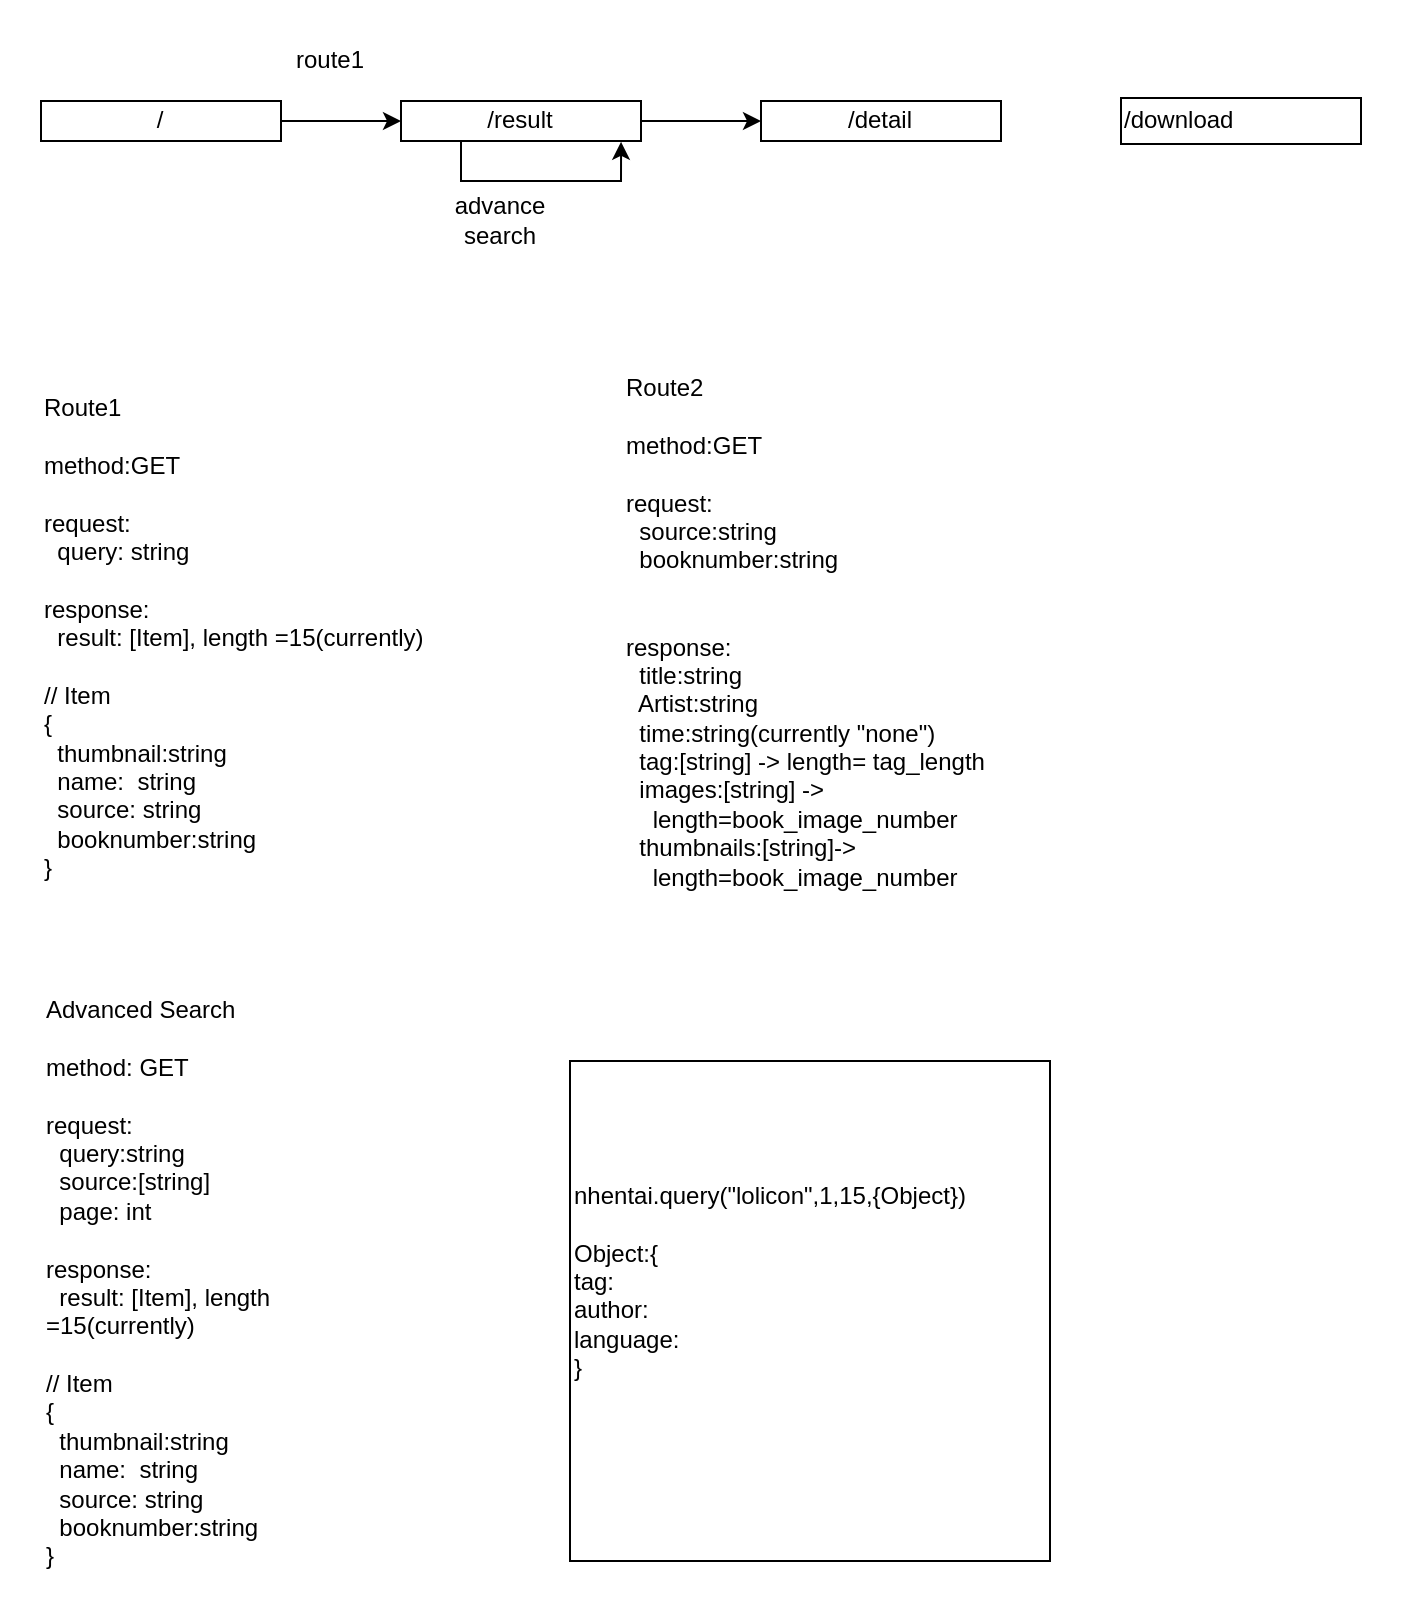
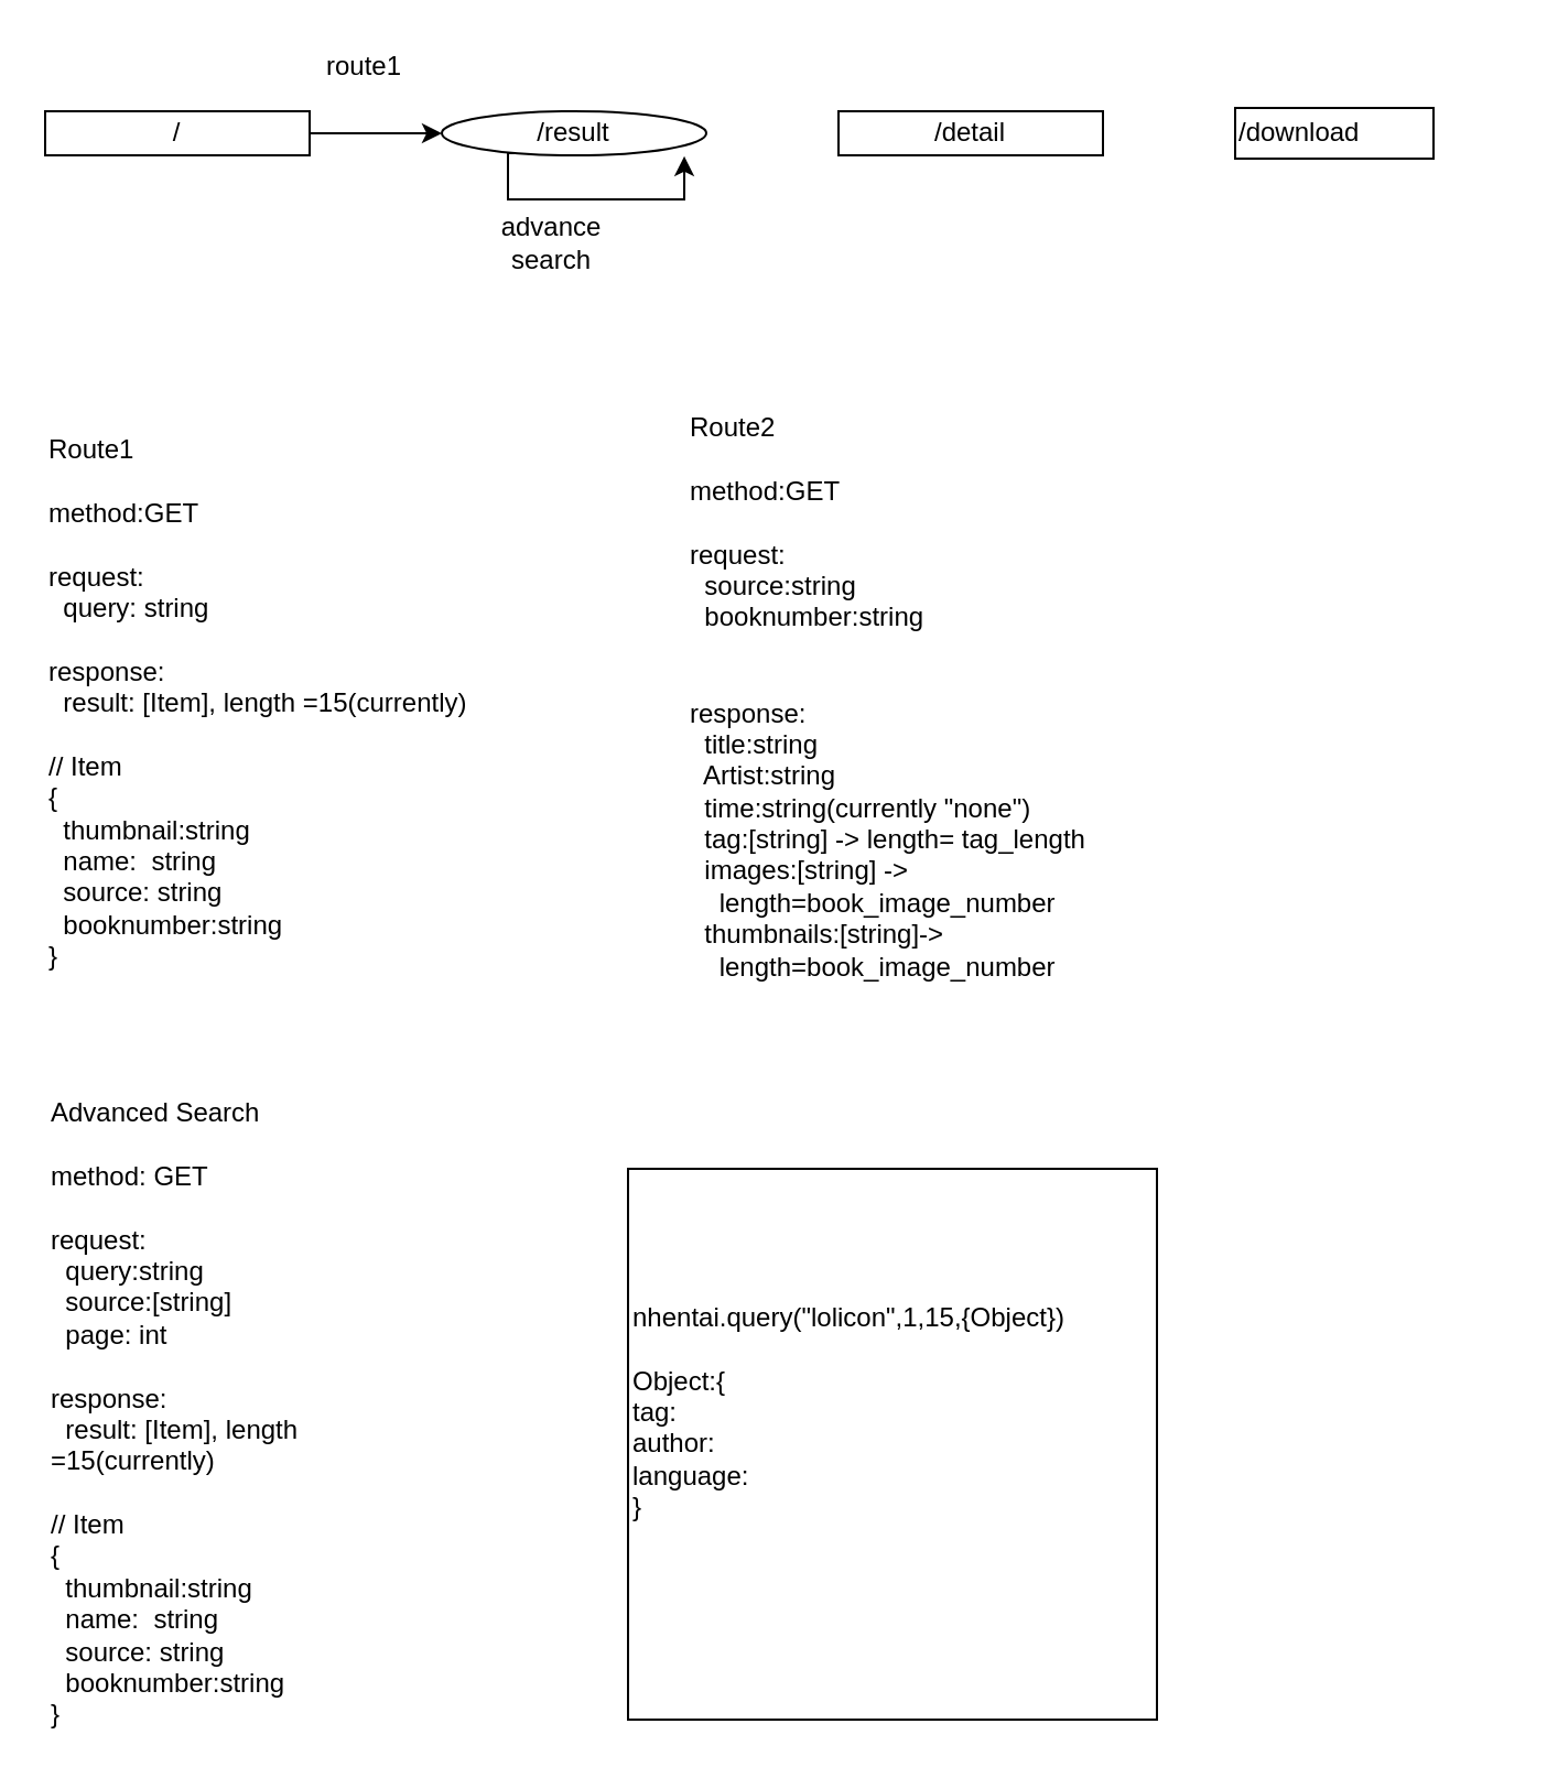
  <mxCell id="0" />
  <mxCell id="1" parent="0" />
  <mxCell id="2" style="edgeStyle=orthogonalEdgeStyle;rounded=0;orthogonalLoop=1;jettySize=auto;html=1;entryX=0;entryY=0.5;entryDx=0;entryDy=0;" edge="1" parent="1" source="3" target="6"><mxGeometry relative="1" as="geometry" /></mxCell>
  <mxCell id="3" value="/" style="rounded=0;whiteSpace=wrap;html=1;" vertex="1" parent="1"><mxGeometry x="20" y="50" width="120" height="20" as="geometry" /></mxCell>
- <mxCell id="4" style="edgeStyle=orthogonalEdgeStyle;rounded=0;orthogonalLoop=1;jettySize=auto;html=1;entryX=0;entryY=0.5;entryDx=0;entryDy=0;" edge="1" parent="1" source="6" target="7"><mxGeometry relative="1" as="geometry" /></mxCell>
  <mxCell id="5" style="edgeStyle=orthogonalEdgeStyle;rounded=0;orthogonalLoop=1;jettySize=auto;html=1;exitX=0.25;exitY=1;exitDx=0;exitDy=0;entryX=0.917;entryY=1.021;entryDx=0;entryDy=0;entryPerimeter=0;" edge="1" parent="1" source="6" target="6"><mxGeometry relative="1" as="geometry"><mxPoint x="310" y="260" as="targetPoint" /><Array as="points"><mxPoint x="230" y="90" /><mxPoint x="310" y="90" /></Array></mxGeometry></mxCell>
- <mxCell id="6" value="/result" style="rounded=0;whiteSpace=wrap;html=1;" vertex="1" parent="1"><mxGeometry x="200" y="50" width="120" height="20" as="geometry" /></mxCell>
+ <mxCell id="6" value="/result" style="ellipse;whiteSpace=wrap;html=1;" vertex="1" parent="1"><mxGeometry x="200" y="50" width="120" height="20" as="geometry" /></mxCell>
  <mxCell id="7" value="/detail" style="rounded=0;whiteSpace=wrap;html=1;" vertex="1" parent="1"><mxGeometry x="380" y="50" width="120" height="20" as="geometry" /></mxCell>
  <mxCell id="8" value="route1" style="text;html=1;strokeColor=none;fillColor=none;align=center;verticalAlign=middle;whiteSpace=wrap;rounded=0;" vertex="1" parent="1"><mxGeometry x="145" y="20" width="40" height="20" as="geometry" /></mxCell>
  <mxCell id="9" value="advance search" style="text;html=1;strokeColor=none;fillColor=none;align=center;verticalAlign=middle;whiteSpace=wrap;rounded=0;" vertex="1" parent="1"><mxGeometry x="230" y="100" width="40" height="20" as="geometry" /></mxCell>
  <mxCell id="10" value="&lt;div&gt;Route1&lt;/div&gt;&lt;div&gt;&lt;br&gt;&lt;/div&gt;&lt;div&gt;method:GET&lt;br&gt;&lt;/div&gt;&lt;div&gt;&lt;br&gt;&lt;/div&gt;&lt;div&gt;request:&lt;/div&gt;&lt;div&gt;&amp;nbsp; query: string&lt;br&gt;&lt;/div&gt;&lt;div&gt;&lt;br&gt;&lt;/div&gt;&lt;div&gt;response:&lt;/div&gt;&lt;div&gt;&amp;nbsp; result: [Item], length =15(currently)&lt;br&gt;&lt;/div&gt;&lt;div&gt;&lt;br&gt;&lt;/div&gt;&lt;div&gt;// Item&lt;/div&gt;&lt;div&gt;{&lt;/div&gt;&lt;div&gt;&amp;nbsp; thumbnail:string&lt;/div&gt;&lt;div&gt;&amp;nbsp; name:&amp;nbsp; string&lt;br&gt;&lt;/div&gt;&lt;div&gt;&amp;nbsp; source: string&lt;br&gt;&lt;/div&gt;&lt;div&gt;&amp;nbsp; booknumber:string&lt;br&gt;&lt;/div&gt;&lt;div&gt;}&lt;br&gt;&lt;/div&gt;" style="text;html=1;strokeColor=none;fillColor=none;align=left;verticalAlign=top;whiteSpace=wrap;rounded=0;" vertex="1" parent="1"><mxGeometry x="20" y="190" width="210" height="280" as="geometry" /></mxCell>
  <mxCell id="11" value="&lt;div&gt;Route2&lt;/div&gt;&lt;div&gt;&lt;br&gt;&lt;/div&gt;&lt;div&gt;method:GET&lt;/div&gt;&lt;div&gt;&lt;br&gt;&lt;/div&gt;&lt;div&gt;request:&lt;/div&gt;&lt;div&gt;&amp;nbsp; source:string&lt;/div&gt;&lt;div&gt;&amp;nbsp; booknumber:string&lt;br&gt;&lt;/div&gt;&lt;div&gt;&lt;br&gt;&lt;/div&gt;&lt;div&gt;&lt;br&gt;&lt;/div&gt;&lt;div&gt;response:&lt;/div&gt;&lt;div&gt;&amp;nbsp; title:string&lt;/div&gt;&lt;div&gt;&amp;nbsp; Artist:string&lt;/div&gt;&lt;div&gt;&amp;nbsp; time:string(currently &quot;none&quot;)&lt;/div&gt;&lt;div&gt;&amp;nbsp; tag:[string] -&amp;gt; length= tag_length&lt;/div&gt;&lt;div&gt;&amp;nbsp; images:[string] -&amp;gt;&lt;/div&gt;&lt;div&gt;&amp;nbsp;&amp;nbsp;&amp;nbsp; length=book_image_number&lt;/div&gt;&lt;div&gt;&amp;nbsp; thumbnails:[string]-&amp;gt;&lt;/div&gt;&lt;div&gt;&amp;nbsp;&amp;nbsp;&amp;nbsp; length=book_image_number&lt;br&gt;&lt;/div&gt;" style="text;html=1;strokeColor=none;fillColor=none;align=left;verticalAlign=top;whiteSpace=wrap;rounded=0;" vertex="1" parent="1"><mxGeometry x="311" y="180" width="200" height="270" as="geometry" /></mxCell>
- <mxCell id="12" value="/download" style="rounded=0;whiteSpace=wrap;html=1;align=left;" vertex="1" parent="1"><mxGeometry x="560" y="48.5" width="120" height="23" as="geometry" /></mxCell>
+ <mxCell id="12" value="/download" style="rounded=0;whiteSpace=wrap;html=1;align=left;" vertex="1" parent="1"><mxGeometry x="560" y="48.5" width="90" height="23" as="geometry" /></mxCell>
  <mxCell id="13" value="&lt;div&gt;Advanced Search&lt;/div&gt;&lt;div&gt;&lt;br&gt;&lt;/div&gt;&lt;div&gt;method: GET&lt;/div&gt;&lt;div&gt;&lt;br&gt;&lt;/div&gt;&lt;div&gt;request:&lt;/div&gt;&lt;div&gt;&amp;nbsp; query:string&lt;/div&gt;&lt;div&gt;&amp;nbsp; source:[string]&lt;/div&gt;&lt;div&gt;&amp;nbsp; page: int&lt;/div&gt;&lt;div&gt;&lt;br&gt;&lt;/div&gt;&lt;div&gt;&lt;div&gt;response:&lt;/div&gt;&lt;div&gt;&amp;nbsp; result: [Item], length =15(currently)&lt;br&gt;&lt;/div&gt;&lt;div&gt;&lt;br&gt;&lt;/div&gt;&lt;div&gt;// Item&lt;/div&gt;&lt;div&gt;{&lt;/div&gt;&lt;div&gt;&amp;nbsp; thumbnail:string&lt;/div&gt;&lt;div&gt;&amp;nbsp; name:&amp;nbsp; string&lt;br&gt;&lt;/div&gt;&lt;div&gt;&amp;nbsp; source: string&lt;br&gt;&lt;/div&gt;&lt;div&gt;&amp;nbsp; booknumber:string&lt;br&gt;&lt;/div&gt;}&lt;/div&gt;" style="text;html=1;strokeColor=none;fillColor=none;align=left;verticalAlign=top;whiteSpace=wrap;rounded=0;" vertex="1" parent="1"><mxGeometry x="21" y="491" width="190" height="250" as="geometry" /></mxCell>
  <mxCell id="14" value="&lt;div&gt;nhentai.query(&quot;lolicon&quot;,1,15,{Object})&lt;/div&gt;&lt;div&gt;&lt;br&gt;&lt;/div&gt;&lt;div&gt;Object:{&lt;/div&gt;&lt;div&gt;tag:&lt;/div&gt;&lt;div&gt;author:&lt;/div&gt;&lt;div&gt;language:&lt;br&gt;&lt;/div&gt;&lt;div&gt;}&lt;br&gt;&lt;/div&gt;&lt;div&gt;&lt;br&gt;&lt;/div&gt;&lt;div&gt;&lt;br&gt;&lt;/div&gt;" style="rounded=0;whiteSpace=wrap;html=1;align=left;" vertex="1" parent="1"><mxGeometry x="284.5" y="530" width="240" height="250" as="geometry" /></mxCell>
